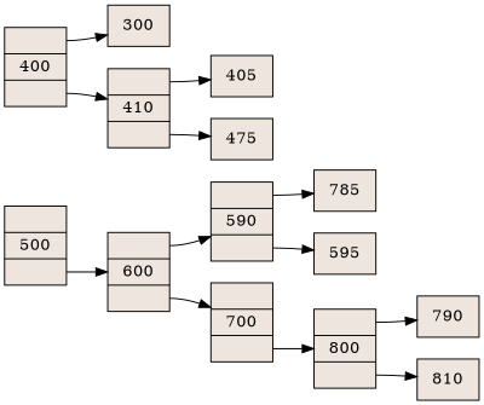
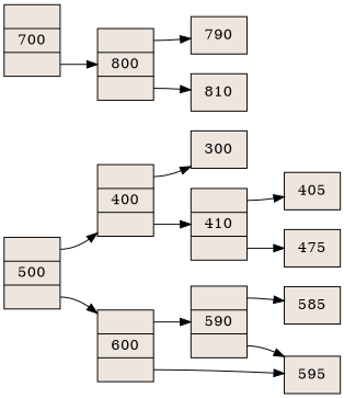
  digraph {
    rankdir=LR
    node [fillcolor=seashell2 shape=record style=filled]
    edge [tailport=C1]
    n1 [label="<C0>|500|<C1>"]
    n2 [label="<C0>|400|<C1>"]
    n3 [label="<C0>|600|<C1>"]
    n4 [label=300]
    n5 [label="<C0>|410|<C1>"]
    n6 [label="<C0>|590|<C1>"]
    n7 [label="<C0>|700|<C1>"]
    n8 [label=405]
    n9 [label=475]
-   n10 [label=785]
+   n10 [label=585]
    n11 [label=595]
    n12 [label="<C0>|800|<C1>"]
    n13 [label=790]
    n14 [label=810]
+   n1 -> n2 [tailport=C0]
    n1 -> n3
    n2 -> n4 [tailport=C0]
    n2 -> n5
    n3 -> n6 [tailport=C0]
-   n3 -> n7
+   n3 -> n11
    n5 -> n8 [tailport=C0]
    n5 -> n9
    n6 -> n10 [tailport=C0]
    n6 -> n11
    n7 -> n12
    n12 -> n13 [tailport=C0]
    n12 -> n14
  }
